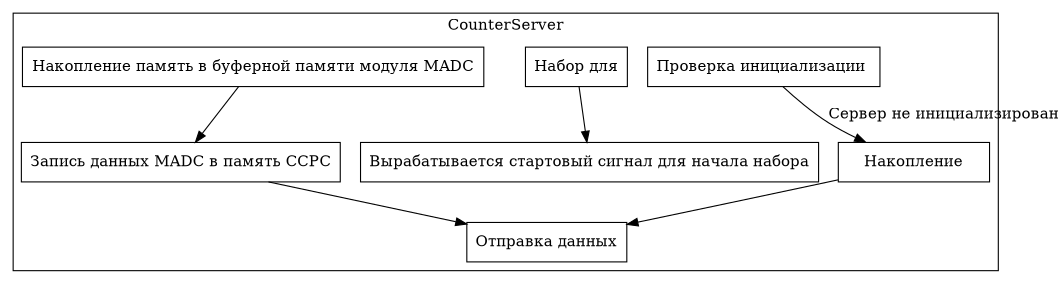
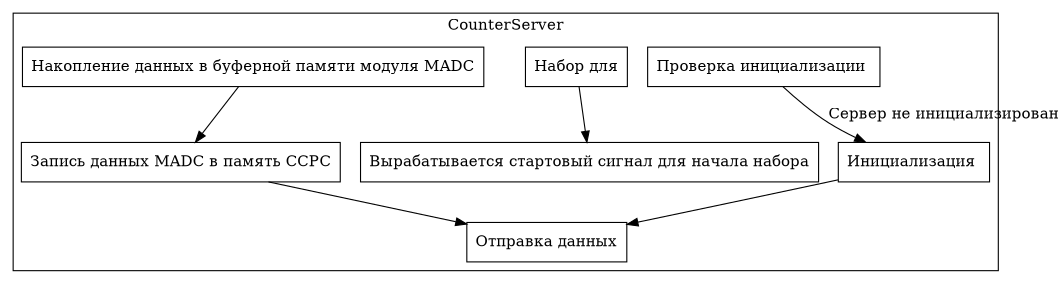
  digraph {
    node [shape=box]
    "Проверка инициализации "
-   "Инициализация " [label="Накопление"]
+   "Инициализация "
    n3 [label="Набор для"]
    "Вырабатывается стартовый сигнал для начала набора"
-   "Накопление данных в буферной памяти модуля MADC" [label="Накопление память в буферной памяти модуля MADC"]
+   "Накопление данных в буферной памяти модуля MADC"
    "Запись данных MADC в память CCPC"
    "Отправка данных"
    subgraph cluster_1 {
      label=CounterServer
      "Проверка инициализации "
      "Инициализация "
      n3
      "Вырабатывается стартовый сигнал для начала набора"
      "Накопление данных в буферной памяти модуля MADC"
      "Запись данных MADC в память CCPC"
      "Отправка данных"
    }
    "Проверка инициализации " -> "Инициализация " [label="Сервер не инициализирован"]
    "Инициализация " -> "Отправка данных"
    n3 -> "Вырабатывается стартовый сигнал для начала набора"
    "Накопление данных в буферной памяти модуля MADC" -> "Запись данных MADC в память CCPC"
    "Запись данных MADC в память CCPC" -> "Отправка данных"
  }
